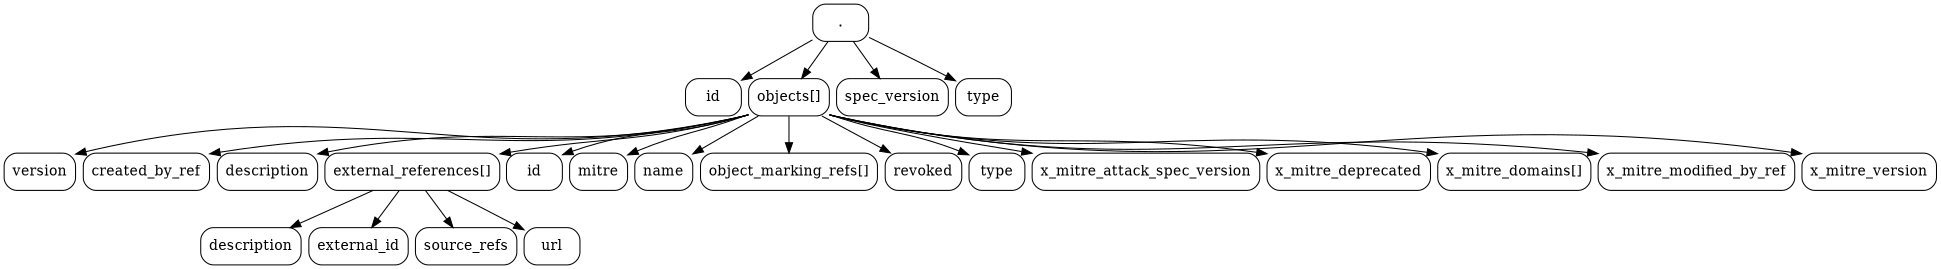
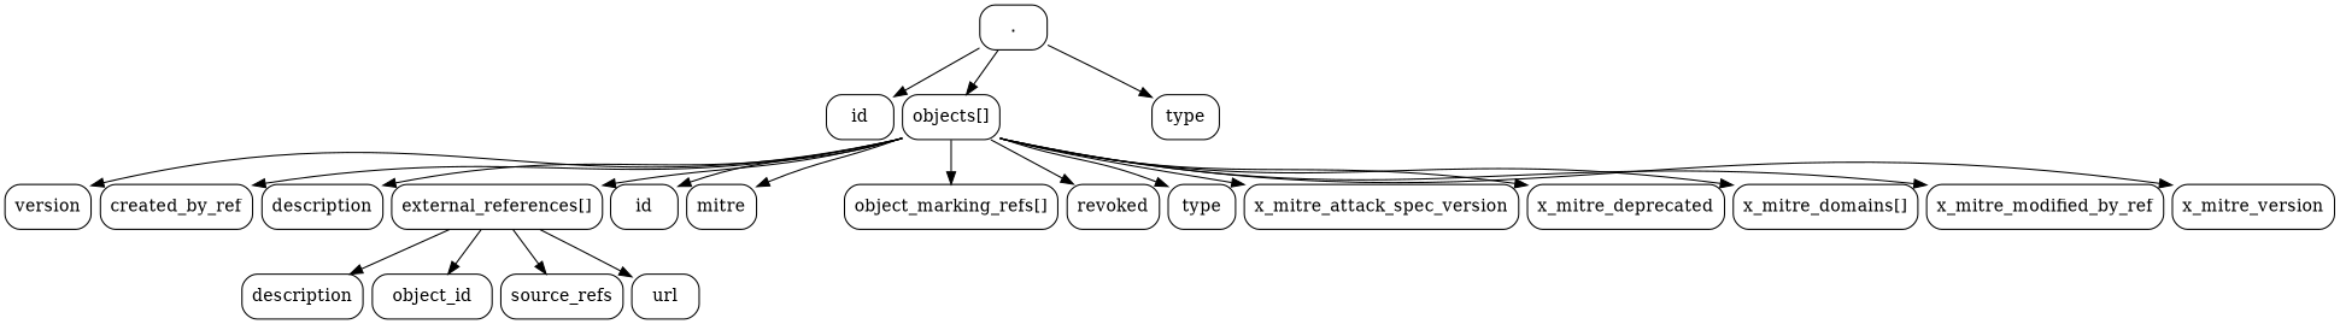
  digraph {
    nodesep=0.1
    rankdir=TB
    ranksep=0.5
    splines=true
    node [shape=box style=rounded]
    "."
    id
    "objects[]"
-   spec_version
    type
    n6 [label=version]
    n7 [label=created_by_ref]
    n8 [label=description]
    n9 [label="external_references[]"]
    n10 [label=id]
    n11 [label=mitre]
-   n12 [label=name]
    n13 [label="object_marking_refs[]"]
    n14 [label=revoked]
    n15 [label=type]
    n16 [label=x_mitre_attack_spec_version]
    n17 [label=x_mitre_deprecated]
    n18 [label="x_mitre_domains[]"]
    n19 [label=x_mitre_modified_by_ref]
    n20 [label=x_mitre_version]
    n21 [label=description]
-   n22 [label=external_id]
+   n22 [label=object_id]
    n23 [label=source_refs]
    n24 [label=url]
    "." -> id
    "." -> "objects[]"
-   "." -> spec_version
    "." -> type
    "objects[]" -> n6
    "objects[]" -> n7
    "objects[]" -> n8
    "objects[]" -> n9
    "objects[]" -> n10
    "objects[]" -> n11
-   "objects[]" -> n12
    "objects[]" -> n13
    "objects[]" -> n14
    "objects[]" -> n15
    "objects[]" -> n16
    "objects[]" -> n17
    "objects[]" -> n18
    "objects[]" -> n19
    "objects[]" -> n20
    n9 -> n21
    n9 -> n22
    n9 -> n23
    n9 -> n24
  }
